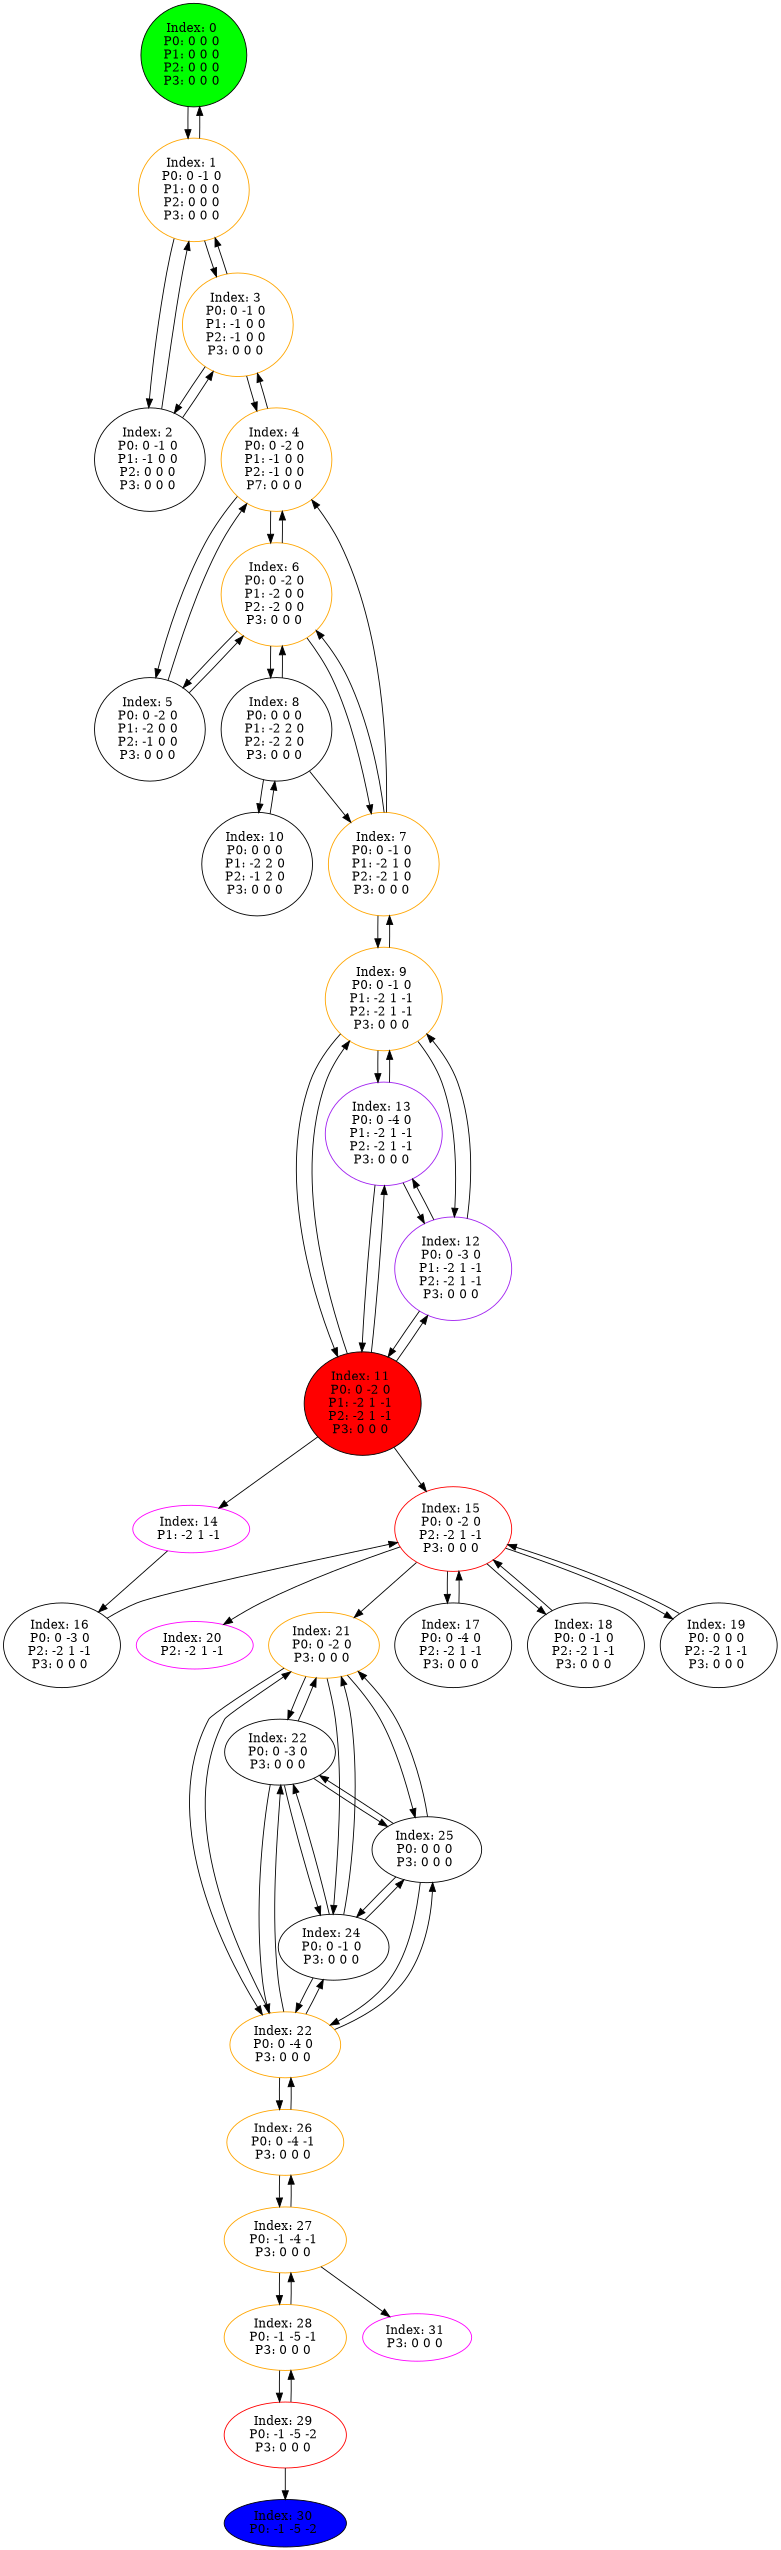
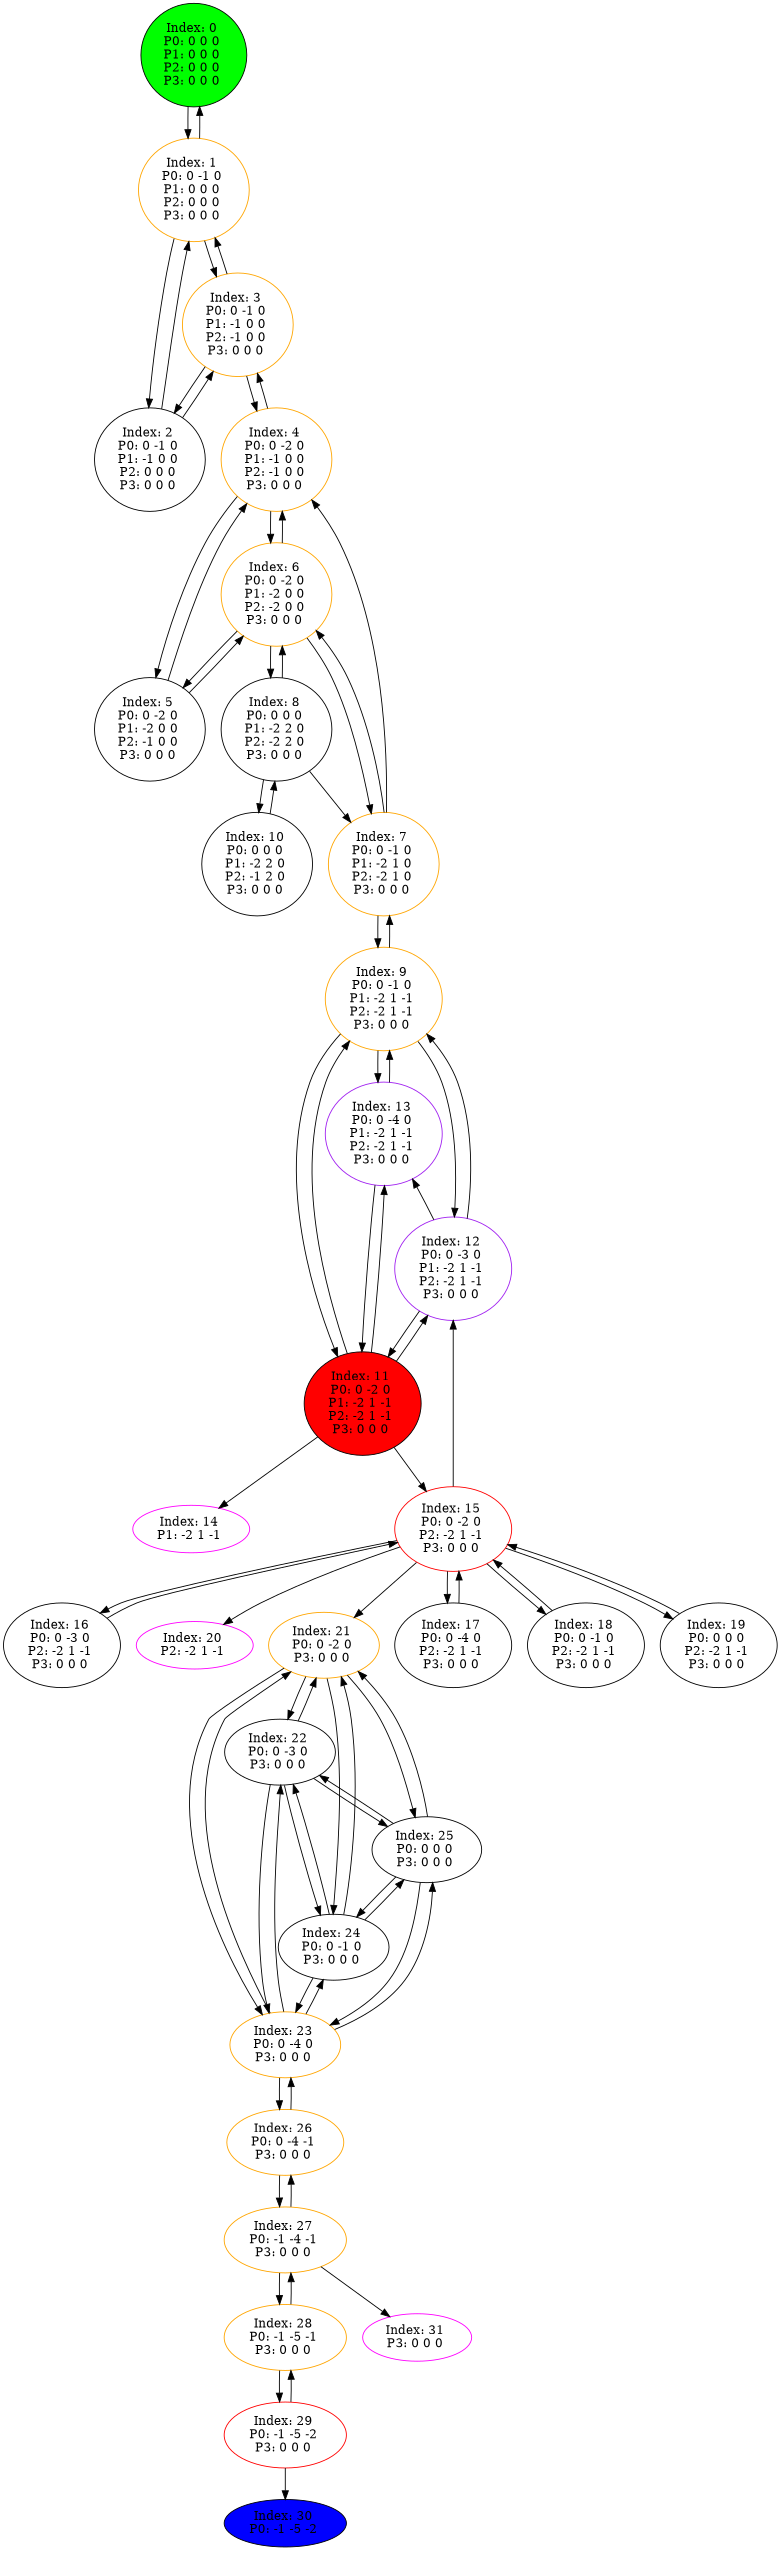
  digraph {
    color=black
    fontname="DejaVu Serif"
    node [fontname="DejaVu Serif"]
    edge [fontname="DejaVu Serif"]
    n1 [fillcolor=green label="Index: 0 \nP0: 0 0 0 \nP1: 0 0 0 \nP2: 0 0 0 \nP3: 0 0 0 \n" style=filled]
    n2 [color=orange label="Index: 1 \nP0: 0 -1 0 \nP1: 0 0 0 \nP2: 0 0 0 \nP3: 0 0 0 \n"]
    n3 [label="Index: 2 \nP0: 0 -1 0 \nP1: -1 0 0 \nP2: 0 0 0 \nP3: 0 0 0 \n"]
    n4 [color=orange label="Index: 3 \nP0: 0 -1 0 \nP1: -1 0 0 \nP2: -1 0 0 \nP3: 0 0 0 \n"]
-   n5 [color=orange label="Index: 4 \nP0: 0 -2 0 \nP1: -1 0 0 \nP2: -1 0 0 \nP7: 0 0 0 \n"]
+   n5 [color=orange label="Index: 4 \nP0: 0 -2 0 \nP1: -1 0 0 \nP2: -1 0 0 \nP3: 0 0 0 \n"]
    n6 [label="Index: 5 \nP0: 0 -2 0 \nP1: -2 0 0 \nP2: -1 0 0 \nP3: 0 0 0 \n"]
    n7 [color=orange label="Index: 6 \nP0: 0 -2 0 \nP1: -2 0 0 \nP2: -2 0 0 \nP3: 0 0 0 \n"]
    n8 [color=orange label="Index: 7 \nP0: 0 -1 0 \nP1: -2 1 0 \nP2: -2 1 0 \nP3: 0 0 0 \n"]
    n9 [label="Index: 8 \nP0: 0 0 0 \nP1: -2 2 0 \nP2: -2 2 0 \nP3: 0 0 0 \n"]
    n10 [color=orange label="Index: 9 \nP0: 0 -1 0 \nP1: -2 1 -1 \nP2: -2 1 -1 \nP3: 0 0 0 \n"]
    n11 [label="Index: 10 \nP0: 0 0 0 \nP1: -2 2 0 \nP2: -1 2 0 \nP3: 0 0 0 \n"]
    n12 [fillcolor=red label="Index: 11 \nP0: 0 -2 0 \nP1: -2 1 -1 \nP2: -2 1 -1 \nP3: 0 0 0 \n" style=filled]
    n13 [color=purple label="Index: 12 \nP0: 0 -3 0 \nP1: -2 1 -1 \nP2: -2 1 -1 \nP3: 0 0 0 \n"]
    n14 [color=purple label="Index: 13 \nP0: 0 -4 0 \nP1: -2 1 -1 \nP2: -2 1 -1 \nP3: 0 0 0 \n"]
    n15 [color=fuchsia label="Index: 14 \nP1: -2 1 -1 \n"]
    n16 [color=red label="Index: 15 \nP0: 0 -2 0 \nP2: -2 1 -1 \nP3: 0 0 0 \n"]
    n17 [label="Index: 16 \nP0: 0 -3 0 \nP2: -2 1 -1 \nP3: 0 0 0 \n"]
    n18 [label="Index: 17 \nP0: 0 -4 0 \nP2: -2 1 -1 \nP3: 0 0 0 \n"]
    n19 [label="Index: 18 \nP0: 0 -1 0 \nP2: -2 1 -1 \nP3: 0 0 0 \n"]
    n20 [label="Index: 19 \nP0: 0 0 0 \nP2: -2 1 -1 \nP3: 0 0 0 \n"]
    n21 [color=fuchsia label="Index: 20 \nP2: -2 1 -1 \n"]
    n22 [color=orange label="Index: 21 \nP0: 0 -2 0 \nP3: 0 0 0 \n"]
    n23 [label="Index: 22 \nP0: 0 -3 0 \nP3: 0 0 0 \n"]
-   n24 [color=orange label="Index: 22 \nP0: 0 -4 0 \nP3: 0 0 0 \n"]
+   n24 [color=orange label="Index: 23 \nP0: 0 -4 0 \nP3: 0 0 0 \n"]
    n25 [label="Index: 24 \nP0: 0 -1 0 \nP3: 0 0 0 \n"]
    n26 [label="Index: 25 \nP0: 0 0 0 \nP3: 0 0 0 \n"]
    n27 [color=orange label="Index: 26 \nP0: 0 -4 -1 \nP3: 0 0 0 \n"]
    n28 [color=orange label="Index: 27 \nP0: -1 -4 -1 \nP3: 0 0 0 \n"]
    n29 [color=orange label="Index: 28 \nP0: -1 -5 -1 \nP3: 0 0 0 \n"]
    n30 [color=fuchsia label="Index: 31 \nP3: 0 0 0 \n"]
    n31 [color=red label="Index: 29 \nP0: -1 -5 -2 \nP3: 0 0 0 \n"]
    n32 [fillcolor=blue label="Index: 30 \nP0: -1 -5 -2 \n" style=filled]
    n1 -> n2
    n2 -> n1
    n2 -> n3
    n2 -> n4
    n3 -> n2
    n3 -> n4
    n4 -> n2
    n4 -> n3
    n4 -> n5
    n5 -> n4
    n5 -> n6
    n5 -> n7
    n6 -> n5
    n6 -> n7
    n7 -> n5
    n7 -> n6
    n7 -> n8
    n7 -> n9
    n8 -> n5
    n8 -> n7
    n8 -> n10
    n9 -> n7
    n9 -> n8
    n9 -> n11
    n10 -> n8
    n10 -> n12
    n10 -> n13
    n10 -> n14
    n11 -> n9
    n12 -> n10
    n12 -> n13
    n12 -> n14
    n12 -> n15
    n12 -> n16
    n13 -> n10
    n13 -> n12
    n13 -> n14
    n14 -> n10
    n14 -> n12
-   n14 -> n13
-   n15 -> n17
+   n16 -> n13
+   n16 -> n17
    n16 -> n18
    n16 -> n19
    n16 -> n20
    n16 -> n21
    n16 -> n22
    n17 -> n16
    n18 -> n16
    n19 -> n16
    n20 -> n16
    n22 -> n23
    n22 -> n24
    n22 -> n25
    n22 -> n26
    n23 -> n22
    n23 -> n24
    n23 -> n25
    n23 -> n26
    n24 -> n22
    n24 -> n23
    n24 -> n25
    n24 -> n26
    n24 -> n27
    n25 -> n22
    n25 -> n23
    n25 -> n24
    n25 -> n26
    n26 -> n22
    n26 -> n23
    n26 -> n24
    n26 -> n25
    n27 -> n24
    n27 -> n28
    n28 -> n27
    n28 -> n29
    n28 -> n30
    n29 -> n28
    n29 -> n31
    n31 -> n29
    n31 -> n32
  }
